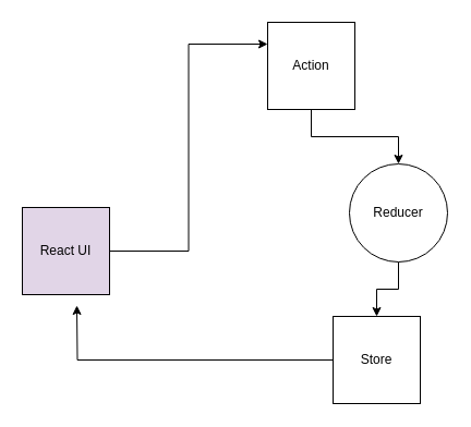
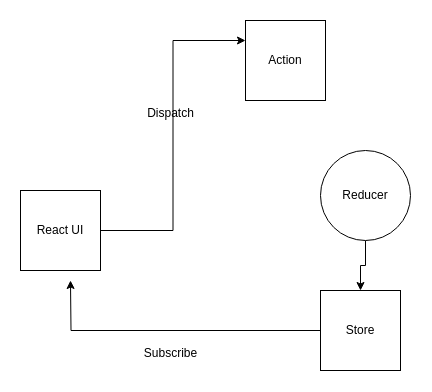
  <mxCell id="0" />
  <mxCell id="1" parent="0" />
  <mxCell id="2" style="edgeStyle=orthogonalEdgeStyle;rounded=0;orthogonalLoop=1;jettySize=auto;html=1;entryX=0;entryY=0.25;entryDx=0;entryDy=0;" parent="1" source="3" target="5" edge="1"><mxGeometry relative="1" as="geometry" /></mxCell>
- <mxCell id="3" value="React UI" style="whiteSpace=wrap;html=1;aspect=fixed;fillColor=#e1d5e7;" parent="1" vertex="1"><mxGeometry x="20" y="190" width="80" height="80" as="geometry" /></mxCell>
- <mxCell id="4" value="" style="edgeStyle=orthogonalEdgeStyle;rounded=0;orthogonalLoop=1;jettySize=auto;html=1;" parent="1" source="5" target="7" edge="1"><mxGeometry relative="1" as="geometry" /></mxCell>
+ <mxCell id="3" value="React UI" style="whiteSpace=wrap;html=1;aspect=fixed;" parent="1" vertex="1"><mxGeometry x="20" y="190" width="80" height="80" as="geometry" /></mxCell>
  <mxCell id="5" value="Action" style="whiteSpace=wrap;html=1;aspect=fixed;" parent="1" vertex="1"><mxGeometry x="245" y="20" width="80" height="80" as="geometry" /></mxCell>
  <mxCell id="6" value="" style="edgeStyle=orthogonalEdgeStyle;rounded=0;orthogonalLoop=1;jettySize=auto;html=1;" parent="1" source="7" target="9" edge="1"><mxGeometry relative="1" as="geometry" /></mxCell>
  <mxCell id="7" value="Reducer" style="ellipse;whiteSpace=wrap;html=1;aspect=fixed;" parent="1" vertex="1"><mxGeometry x="320" y="150" width="90" height="90" as="geometry" /></mxCell>
  <mxCell id="8" style="edgeStyle=orthogonalEdgeStyle;rounded=0;orthogonalLoop=1;jettySize=auto;html=1;" parent="1" source="9" edge="1"><mxGeometry relative="1" as="geometry"><mxPoint x="70" y="280" as="targetPoint" /></mxGeometry></mxCell>
- <mxCell id="9" value="Store" style="whiteSpace=wrap;html=1;aspect=fixed;" parent="1" vertex="1"><mxGeometry x="305" y="290" width="80" height="80" as="geometry" /></mxCell>
+ <mxCell id="9" value="Store" style="whiteSpace=wrap;html=1;aspect=fixed;" parent="1" vertex="1"><mxGeometry x="320" y="290" width="80" height="80" as="geometry" /></mxCell>
+ <mxCell id="10" value="Dispatch" style="text;html=1;align=center;verticalAlign=middle;resizable=0;points=[];autosize=1;strokeColor=none;fillColor=none;" parent="1" vertex="1"><mxGeometry x="135" y="98" width="70" height="30" as="geometry" /></mxCell>
+ <mxCell id="11" value="Subscribe" style="text;html=1;align=center;verticalAlign=middle;resizable=0;points=[];autosize=1;strokeColor=none;fillColor=none;" parent="1" vertex="1"><mxGeometry x="130" y="338" width="80" height="30" as="geometry" /></mxCell>
